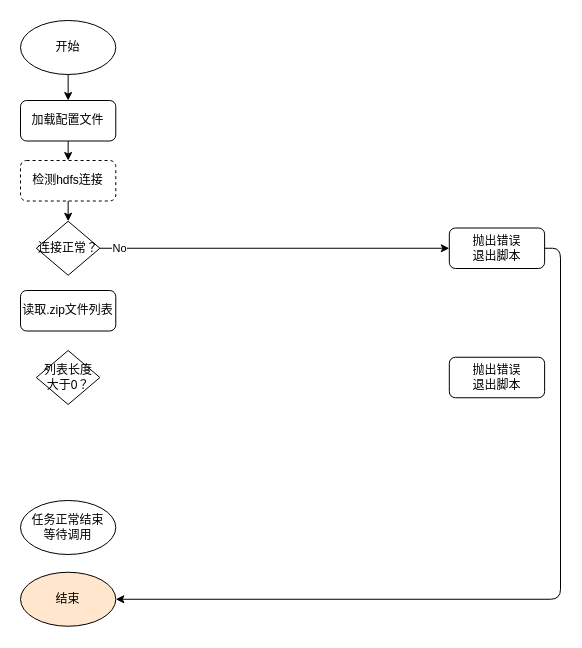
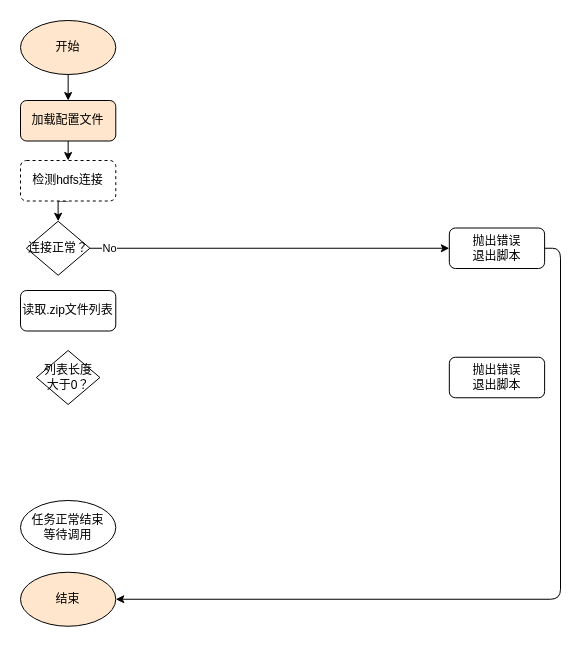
  <mxCell id="0" />
  <mxCell id="1" parent="0" />
- <mxCell id="2" value="开始" style="ellipse;whiteSpace=wrap;html=1;" vertex="1" parent="1"><mxGeometry x="20" y="20" width="95.294" height="54" as="geometry" /></mxCell>
+ <mxCell id="2" value="开始" style="ellipse;whiteSpace=wrap;html=1;fillColor=#ffe6cc;" vertex="1" parent="1"><mxGeometry x="20" y="20" width="95.294" height="54" as="geometry" /></mxCell>
  <mxCell id="3" value="抛出错误&lt;br&gt;退出脚本" style="rounded=1;whiteSpace=wrap;html=1;" vertex="1" parent="1"><mxGeometry x="448.824" y="227.5" width="95.294" height="40.5" as="geometry" /></mxCell>
- <mxCell id="4" value="连接正常？" style="rhombus;whiteSpace=wrap;html=1;" vertex="1" parent="1"><mxGeometry x="35.882" y="220.75" width="63.529" height="54" as="geometry" /></mxCell>
+ <mxCell id="4" value="连接正常？" style="rhombus;whiteSpace=wrap;html=1;" vertex="1" parent="1"><mxGeometry x="25.882" y="220.75" width="63.529" height="54" as="geometry" /></mxCell>
  <mxCell id="5" style="edgeStyle=orthogonalEdgeStyle;rounded=0;orthogonalLoop=1;jettySize=auto;html=1;exitX=0.5;exitY=1;exitDx=0;exitDy=0;entryX=0.5;entryY=0;entryDx=0;entryDy=0;" edge="1" parent="1" source="6" target="4"><mxGeometry x="110" y="75.75" as="geometry" /></mxCell>
  <mxCell id="6" value="检测hdfs连接" style="rounded=1;whiteSpace=wrap;html=1;dashed=1;" vertex="1" parent="1"><mxGeometry x="20" y="160" width="95.294" height="40.5" as="geometry" /></mxCell>
  <mxCell id="7" style="edgeStyle=orthogonalEdgeStyle;rounded=0;orthogonalLoop=1;jettySize=auto;html=1;exitX=0.5;exitY=1;exitDx=0;exitDy=0;entryX=0.5;entryY=0;entryDx=0;entryDy=0;" edge="1" parent="1" source="2" target="12"><mxGeometry x="110" y="40" as="geometry"><mxPoint x="68" y="150" as="targetPoint" /></mxGeometry></mxCell>
  <mxCell id="8" value="结束" style="ellipse;whiteSpace=wrap;html=1;fillColor=#ffe6cc;" vertex="1" parent="1"><mxGeometry x="20" y="571.75" width="95.294" height="54" as="geometry" /></mxCell>
  <mxCell id="9" value="" style="edgeStyle=elbowEdgeStyle;elbow=horizontal;endArrow=classic;html=1;exitX=1;exitY=0.5;exitDx=0;exitDy=0;entryX=1;entryY=0.5;entryDx=0;entryDy=0;" edge="1" parent="1" source="3" target="8"><mxGeometry x="110" y="75.75" width="50" height="50" as="geometry"><mxPoint x="234.412" y="578.5" as="sourcePoint" /><mxPoint x="274.118" y="544.75" as="targetPoint" /><Array as="points"><mxPoint x="560" y="436.75" /></Array></mxGeometry></mxCell>
  <mxCell id="10" value="" style="endArrow=classic;html=1;exitX=1;exitY=0.5;exitDx=0;exitDy=0;entryX=0;entryY=0.5;entryDx=0;entryDy=0;" edge="1" parent="1" source="4" target="3"><mxGeometry width="50" height="50" relative="1" as="geometry"><mxPoint x="270" y="415.75" as="sourcePoint" /><mxPoint x="320" y="365.75" as="targetPoint" /></mxGeometry></mxCell>
  <mxCell id="11" value="No" style="edgeLabel;html=1;align=center;verticalAlign=middle;resizable=0;points=[];" vertex="1" connectable="0" parent="10"><mxGeometry x="-0.892" relative="1" as="geometry"><mxPoint as="offset" /></mxGeometry></mxCell>
- <mxCell id="12" value="加载配置文件" style="rounded=1;whiteSpace=wrap;html=1;" vertex="1" parent="1"><mxGeometry x="20" y="100" width="95.294" height="40.5" as="geometry" /></mxCell>
+ <mxCell id="12" value="加载配置文件" style="rounded=1;whiteSpace=wrap;html=1;fillColor=#ffe6cc;" vertex="1" parent="1"><mxGeometry x="20" y="100" width="95.294" height="40.5" as="geometry" /></mxCell>
  <mxCell id="13" value="" style="endArrow=classic;html=1;exitX=0.5;exitY=1;exitDx=0;exitDy=0;entryX=0.5;entryY=0;entryDx=0;entryDy=0;" edge="1" parent="1" source="12" target="6"><mxGeometry width="50" height="50" relative="1" as="geometry"><mxPoint x="270" y="270" as="sourcePoint" /><mxPoint x="320" y="220" as="targetPoint" /></mxGeometry></mxCell>
  <mxCell id="14" value="读取.zip文件列表" style="rounded=1;whiteSpace=wrap;html=1;" vertex="1" parent="1"><mxGeometry x="20" y="290" width="95.294" height="40.5" as="geometry" /></mxCell>
  <mxCell id="15" value="任务正常结束&lt;br&gt;等待调用" style="ellipse;whiteSpace=wrap;html=1;" vertex="1" parent="1"><mxGeometry x="20" y="500" width="95.294" height="54" as="geometry" /></mxCell>
  <mxCell id="16" value="列表长度&lt;br&gt;大于0？" style="rhombus;whiteSpace=wrap;html=1;" vertex="1" parent="1"><mxGeometry x="35.882" y="350" width="63.529" height="54" as="geometry" /></mxCell>
  <mxCell id="17" value="抛出错误&lt;br&gt;退出脚本" style="rounded=1;whiteSpace=wrap;html=1;" vertex="1" parent="1"><mxGeometry x="448.824" y="356.75" width="95.294" height="40.5" as="geometry" /></mxCell>
